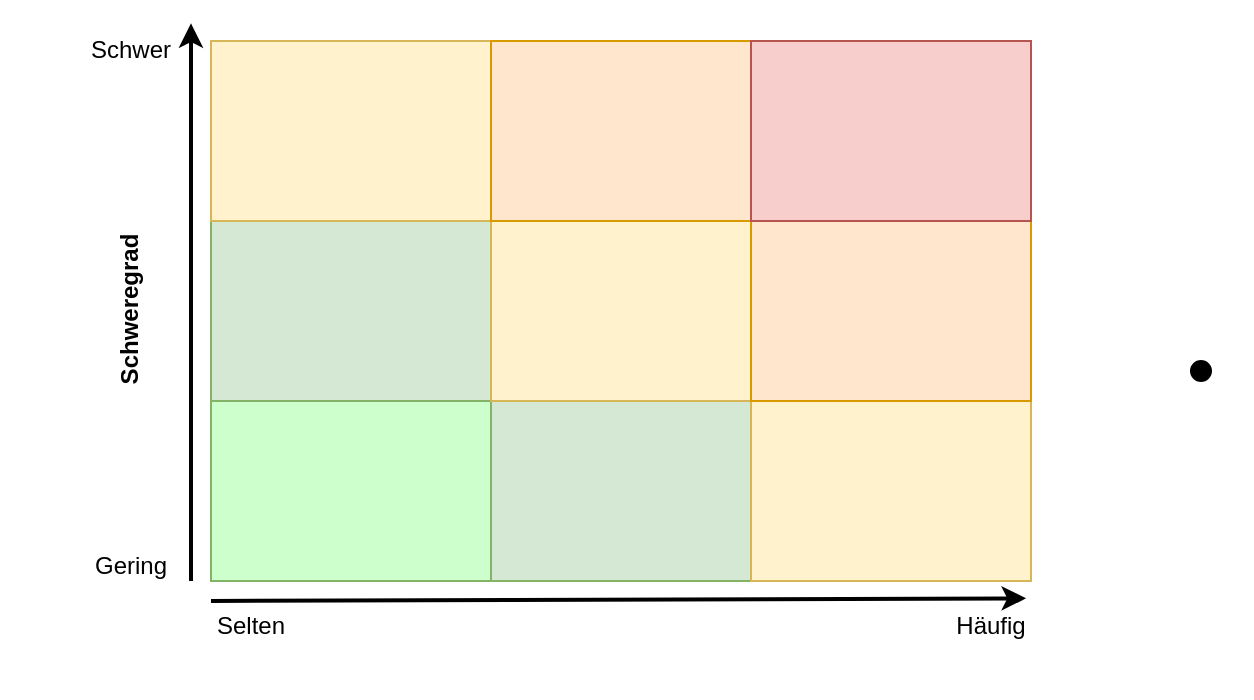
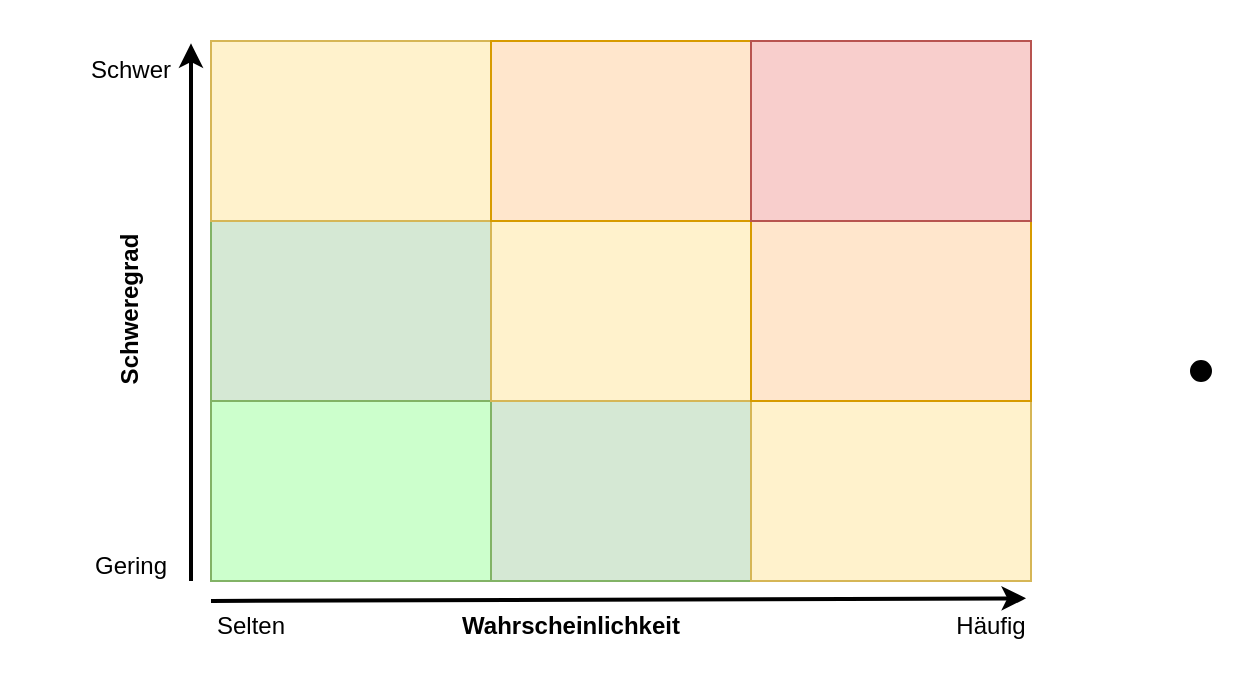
  <mxCell id="0" />
  <mxCell id="1" parent="0" />
  <mxCell id="2" value="" style="rounded=0;whiteSpace=wrap;html=1;fillColor=#CCFFCC;strokeColor=#82b366;" vertex="1" parent="1"><mxGeometry x="105" y="200" width="140" height="90" as="geometry" /></mxCell>
  <mxCell id="3" value="" style="rounded=0;whiteSpace=wrap;html=1;fillColor=#d5e8d4;strokeColor=#82b366;" vertex="1" parent="1"><mxGeometry x="105" y="110" width="140" height="90" as="geometry" /></mxCell>
  <mxCell id="4" value="" style="rounded=0;whiteSpace=wrap;html=1;fillColor=#fff2cc;strokeColor=#d6b656;" vertex="1" parent="1"><mxGeometry x="105" y="20" width="140" height="90" as="geometry" /></mxCell>
  <mxCell id="5" value="" style="rounded=0;whiteSpace=wrap;html=1;fillColor=#d5e8d4;strokeColor=#82b366;" vertex="1" parent="1"><mxGeometry x="245" y="200" width="130" height="90" as="geometry" /></mxCell>
  <mxCell id="6" value="" style="rounded=0;whiteSpace=wrap;html=1;fillColor=#fff2cc;strokeColor=#d6b656;" vertex="1" parent="1"><mxGeometry x="245" y="110" width="130" height="90" as="geometry" /></mxCell>
  <mxCell id="7" value="" style="rounded=0;whiteSpace=wrap;html=1;fillColor=#ffe6cc;strokeColor=#d79b00;" vertex="1" parent="1"><mxGeometry x="245" y="20" width="140" height="90" as="geometry" /></mxCell>
  <mxCell id="8" value="" style="rounded=0;whiteSpace=wrap;html=1;fillColor=#fff2cc;strokeColor=#d6b656;" vertex="1" parent="1"><mxGeometry x="375" y="200" width="140" height="90" as="geometry" /></mxCell>
  <mxCell id="9" value="" style="rounded=0;whiteSpace=wrap;html=1;fillColor=#ffe6cc;strokeColor=#d79b00;" vertex="1" parent="1"><mxGeometry x="375" y="110" width="140" height="90" as="geometry" /></mxCell>
  <mxCell id="10" value="" style="rounded=0;whiteSpace=wrap;html=1;fillColor=#f8cecc;strokeColor=#b85450;" vertex="1" parent="1"><mxGeometry x="375" y="20" width="140" height="90" as="geometry" /></mxCell>
  <mxCell id="11" value="" style="endArrow=classic;html=1;rounded=0;strokeWidth=2;entryX=1;entryY=0.039;entryDx=0;entryDy=0;entryPerimeter=0;" edge="1" parent="1" target="17"><mxGeometry width="50" height="50" relative="1" as="geometry"><mxPoint x="95" y="290" as="sourcePoint" /><mxPoint x="95" y="80" as="targetPoint" /></mxGeometry></mxCell>
  <mxCell id="12" value="" style="endArrow=classic;html=1;rounded=0;strokeWidth=2;entryX=0.792;entryY=0.022;entryDx=0;entryDy=0;entryPerimeter=0;" edge="1" parent="1" target="14"><mxGeometry width="50" height="50" relative="1" as="geometry"><mxPoint x="105" y="300" as="sourcePoint" /><mxPoint x="465" y="300" as="targetPoint" /></mxGeometry></mxCell>
  <mxCell id="13" value="Selten" style="text;html=1;align=center;verticalAlign=middle;resizable=0;points=[];autosize=1;strokeColor=none;fillColor=none;" vertex="1" parent="1"><mxGeometry x="95" y="298" width="60" height="30" as="geometry" /></mxCell>
  <mxCell id="14" value="Häufig" style="text;html=1;align=center;verticalAlign=middle;resizable=0;points=[];autosize=1;strokeColor=none;fillColor=none;" vertex="1" parent="1"><mxGeometry x="465" y="298" width="60" height="30" as="geometry" /></mxCell>
+ <mxCell id="15" value="Wahrscheinlichkeit" style="text;html=1;align=center;verticalAlign=middle;resizable=0;points=[];autosize=1;strokeColor=none;fillColor=none;fontStyle=1" vertex="1" parent="1"><mxGeometry x="225" y="298" width="120" height="30" as="geometry" /></mxCell>
  <mxCell id="16" value="Gering" style="text;html=1;align=center;verticalAlign=middle;resizable=0;points=[];autosize=1;strokeColor=none;fillColor=none;" vertex="1" parent="1"><mxGeometry x="35" y="268" width="60" height="30" as="geometry" /></mxCell>
- <mxCell id="17" value="Schwer" style="text;html=1;align=center;verticalAlign=middle;resizable=0;points=[];autosize=1;strokeColor=none;fillColor=none;" vertex="1" parent="1"><mxGeometry x="35" y="10" width="60" height="30" as="geometry" /></mxCell>
+ <mxCell id="17" value="Schwer" style="text;html=1;align=center;verticalAlign=middle;resizable=0;points=[];autosize=1;strokeColor=none;fillColor=none;" vertex="1" parent="1"><mxGeometry x="35" y="20" width="60" height="30" as="geometry" /></mxCell>
  <mxCell id="18" value="Schweregrad" style="text;html=1;align=center;verticalAlign=middle;resizable=0;points=[];autosize=1;strokeColor=none;fillColor=none;rotation=-90;fontStyle=1" vertex="1" parent="1"><mxGeometry x="20" y="140" width="90" height="30" as="geometry" /></mxCell>
  <mxCell id="19" value="" style="ellipse;whiteSpace=wrap;html=1;aspect=fixed;fillColor=#000000;" vertex="1" parent="1"><mxGeometry x="595" y="180" width="10" height="10" as="geometry" /></mxCell>
